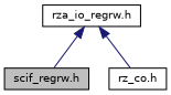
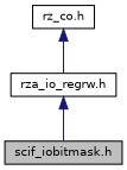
  digraph {
    node [color=black fillcolor=white fontname=Helvetica fontsize=10 shape=record style=filled]
    edge [color=midnightblue dir=back fontname=Helvetica fontsize=10 labelfontname=Helvetica labelfontsize=10 style=solid]
-   n1 [fillcolor=grey75 fontcolor=black height=0.2 label="scif_regrw.h" width=0.4]
+   n1 [fillcolor=grey75 fontcolor=black height=0.2 label="scif_iobitmask.h" width=0.4]
    n2 [height=0.2 label="rza_io_regrw.h" width=0.4]
    n3 [height=0.2 label="rz_co.h" width=0.4]
    n2 -> n1
-   n2 -> n3
+   n3 -> n2
  }
